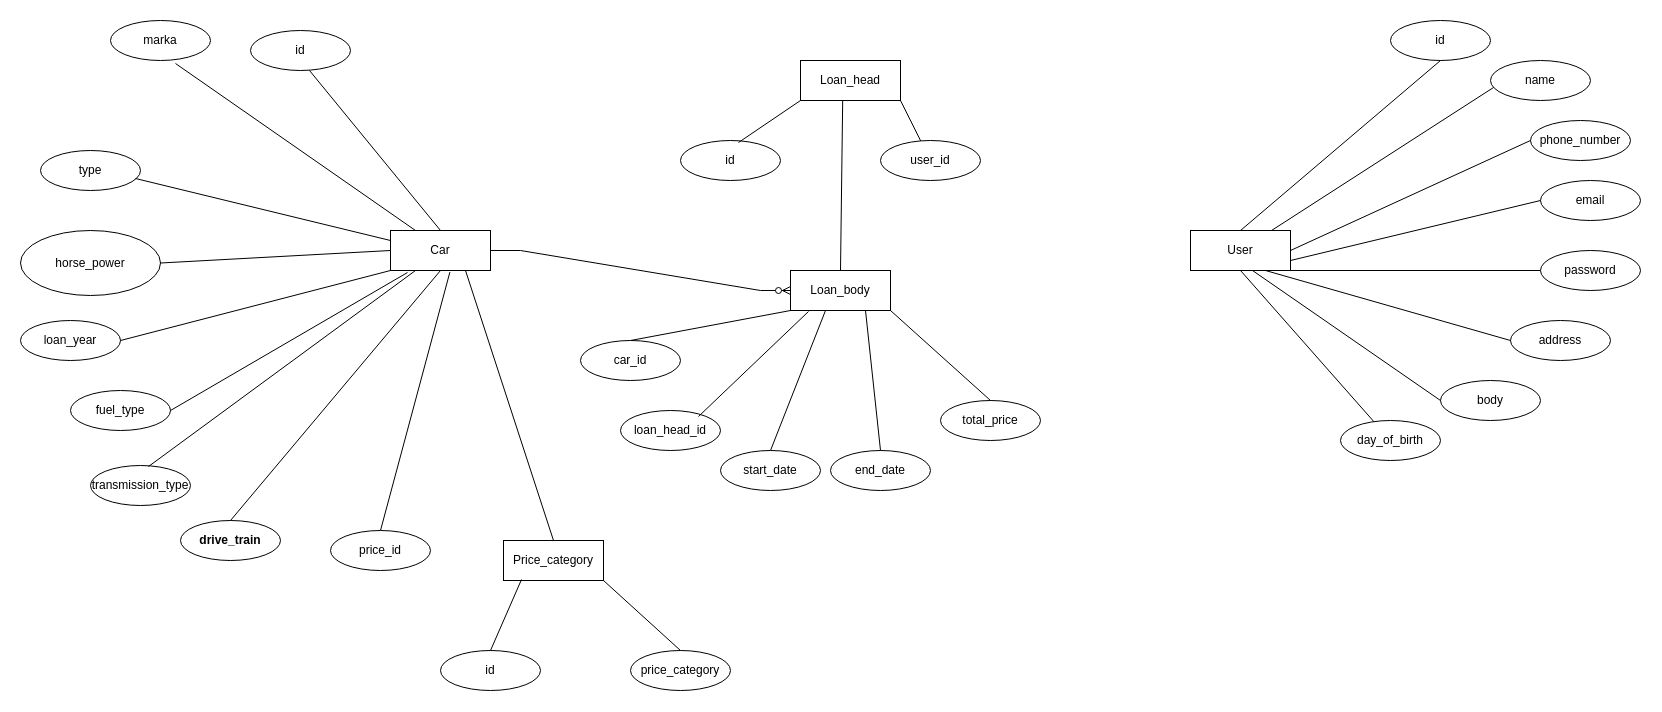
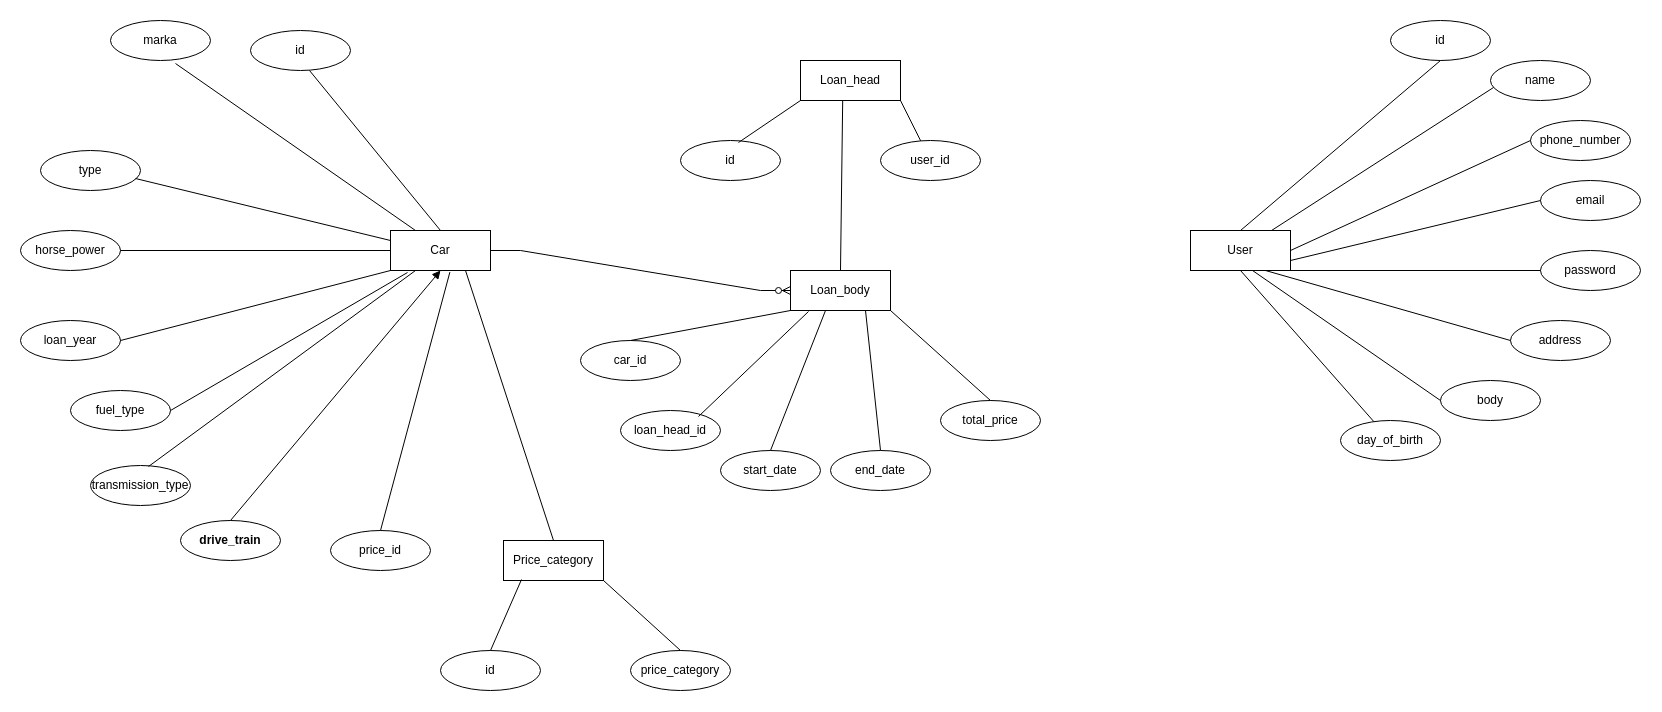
  <mxCell id="0" />
  <mxCell id="1" parent="0" />
  <mxCell id="2" value="Car" style="whiteSpace=wrap;html=1;align=center;" parent="1" vertex="1"><mxGeometry x="390" y="230" width="100" height="40" as="geometry" /></mxCell>
  <mxCell id="3" value="User" style="whiteSpace=wrap;html=1;align=center;" parent="1" vertex="1"><mxGeometry x="1190" y="230" width="100" height="40" as="geometry" /></mxCell>
  <mxCell id="4" value="id" style="ellipse;whiteSpace=wrap;html=1;align=center;" parent="1" vertex="1"><mxGeometry x="250" y="30" width="100" height="40" as="geometry" /></mxCell>
  <mxCell id="5" value="marka" style="ellipse;whiteSpace=wrap;html=1;align=center;" parent="1" vertex="1"><mxGeometry x="110" y="20" width="100" height="40" as="geometry" /></mxCell>
  <mxCell id="6" value="type" style="ellipse;whiteSpace=wrap;html=1;align=center;" parent="1" vertex="1"><mxGeometry x="40" y="150" width="100" height="40" as="geometry" /></mxCell>
- <mxCell id="7" value="horse_power" style="ellipse;whiteSpace=wrap;html=1;align=center;" parent="1" vertex="1"><mxGeometry x="20" y="230" width="140" height="65" as="geometry" /></mxCell>
+ <mxCell id="7" value="horse_power" style="ellipse;whiteSpace=wrap;html=1;align=center;" parent="1" vertex="1"><mxGeometry x="20" y="230" width="100" height="40" as="geometry" /></mxCell>
  <mxCell id="8" value="loan_year" style="ellipse;whiteSpace=wrap;html=1;align=center;" parent="1" vertex="1"><mxGeometry x="20" y="320" width="100" height="40" as="geometry" /></mxCell>
  <mxCell id="9" value="fuel_type" style="ellipse;whiteSpace=wrap;html=1;align=center;" parent="1" vertex="1"><mxGeometry x="70" y="390" width="100" height="40" as="geometry" /></mxCell>
  <mxCell id="10" value="transmission_type" style="ellipse;whiteSpace=wrap;html=1;align=center;" parent="1" vertex="1"><mxGeometry x="90" y="465" width="100" height="40" as="geometry" /></mxCell>
  <mxCell id="11" value="drive_train" style="ellipse;whiteSpace=wrap;html=1;align=center;fontStyle=1" parent="1" vertex="1"><mxGeometry x="180" y="520" width="100" height="40" as="geometry" /></mxCell>
  <mxCell id="12" value="" style="endArrow=none;html=1;rounded=0;exitX=0.59;exitY=1;exitDx=0;exitDy=0;exitPerimeter=0;entryX=0.5;entryY=0;entryDx=0;entryDy=0;" parent="1" source="4" target="2" edge="1"><mxGeometry relative="1" as="geometry"><mxPoint x="110" y="290" as="sourcePoint" /><mxPoint x="270" y="290" as="targetPoint" /></mxGeometry></mxCell>
  <mxCell id="13" value="" style="endArrow=none;html=1;rounded=0;exitX=0.65;exitY=1.075;exitDx=0;exitDy=0;exitPerimeter=0;entryX=0.25;entryY=0;entryDx=0;entryDy=0;" parent="1" source="5" target="2" edge="1"><mxGeometry relative="1" as="geometry"><mxPoint x="110" y="290" as="sourcePoint" /><mxPoint x="270" y="290" as="targetPoint" /></mxGeometry></mxCell>
  <mxCell id="14" value="" style="endArrow=none;html=1;rounded=0;exitX=0.95;exitY=0.7;exitDx=0;exitDy=0;exitPerimeter=0;entryX=0;entryY=0.25;entryDx=0;entryDy=0;" parent="1" source="6" target="2" edge="1"><mxGeometry relative="1" as="geometry"><mxPoint x="170" y="230" as="sourcePoint" /><mxPoint x="330" y="230" as="targetPoint" /></mxGeometry></mxCell>
  <mxCell id="15" value="" style="endArrow=none;html=1;rounded=0;exitX=1;exitY=0.5;exitDx=0;exitDy=0;entryX=0;entryY=0.5;entryDx=0;entryDy=0;" parent="1" source="7" target="2" edge="1"><mxGeometry relative="1" as="geometry"><mxPoint x="180" y="300" as="sourcePoint" /><mxPoint x="340" y="300" as="targetPoint" /></mxGeometry></mxCell>
  <mxCell id="16" value="" style="endArrow=none;html=1;rounded=0;exitX=1;exitY=0.5;exitDx=0;exitDy=0;entryX=0;entryY=1;entryDx=0;entryDy=0;" parent="1" source="8" target="2" edge="1"><mxGeometry relative="1" as="geometry"><mxPoint x="170" y="320" as="sourcePoint" /><mxPoint x="330" y="320" as="targetPoint" /></mxGeometry></mxCell>
  <mxCell id="17" value="" style="endArrow=none;html=1;rounded=0;exitX=1;exitY=0.5;exitDx=0;exitDy=0;entryX=0.17;entryY=1.05;entryDx=0;entryDy=0;entryPerimeter=0;" parent="1" source="9" target="2" edge="1"><mxGeometry relative="1" as="geometry"><mxPoint x="190" y="360" as="sourcePoint" /><mxPoint x="350" y="360" as="targetPoint" /></mxGeometry></mxCell>
  <mxCell id="18" value="" style="endArrow=none;html=1;rounded=0;exitX=0.58;exitY=0.025;exitDx=0;exitDy=0;exitPerimeter=0;entryX=0.25;entryY=1;entryDx=0;entryDy=0;" parent="1" source="10" target="2" edge="1"><mxGeometry relative="1" as="geometry"><mxPoint x="290" y="350" as="sourcePoint" /><mxPoint x="450" y="350" as="targetPoint" /></mxGeometry></mxCell>
- <mxCell id="19" value="" style="endArrow=none;html=1;rounded=0;exitX=0.5;exitY=0;exitDx=0;exitDy=0;entryX=0.5;entryY=1;entryDx=0;entryDy=0;" parent="1" source="11" target="2" edge="1"><mxGeometry relative="1" as="geometry"><mxPoint x="110" y="290" as="sourcePoint" /><mxPoint x="270" y="290" as="targetPoint" /></mxGeometry></mxCell>
+ <mxCell id="19" value="" style="endArrow=block;html=1;rounded=0;exitX=0.5;exitY=0;exitDx=0;exitDy=0;entryX=0.5;entryY=1;entryDx=0;entryDy=0;" parent="1" source="11" target="2" edge="1"><mxGeometry relative="1" as="geometry"><mxPoint x="110" y="290" as="sourcePoint" /><mxPoint x="270" y="290" as="targetPoint" /></mxGeometry></mxCell>
  <mxCell id="20" value="Price_category" style="whiteSpace=wrap;html=1;align=center;" parent="1" vertex="1"><mxGeometry x="503" y="540" width="100" height="40" as="geometry" /></mxCell>
  <mxCell id="21" value="" style="endArrow=none;html=1;rounded=0;exitX=0.75;exitY=1;exitDx=0;exitDy=0;entryX=0.5;entryY=0;entryDx=0;entryDy=0;" parent="1" source="2" target="20" edge="1"><mxGeometry relative="1" as="geometry"><mxPoint x="720" y="290" as="sourcePoint" /><mxPoint x="880" y="290" as="targetPoint" /></mxGeometry></mxCell>
  <mxCell id="22" value="id" style="ellipse;whiteSpace=wrap;html=1;align=center;" parent="1" vertex="1"><mxGeometry x="440" y="650" width="100" height="40" as="geometry" /></mxCell>
  <mxCell id="23" value="" style="endArrow=none;html=1;rounded=0;exitX=0.5;exitY=0;exitDx=0;exitDy=0;entryX=0.18;entryY=0.975;entryDx=0;entryDy=0;entryPerimeter=0;" parent="1" source="22" target="20" edge="1"><mxGeometry relative="1" as="geometry"><mxPoint x="620" y="510" as="sourcePoint" /><mxPoint x="780" y="510" as="targetPoint" /></mxGeometry></mxCell>
  <mxCell id="24" value="id" style="ellipse;whiteSpace=wrap;html=1;align=center;" parent="1" vertex="1"><mxGeometry x="1390" y="20" width="100" height="40" as="geometry" /></mxCell>
  <mxCell id="25" value="name" style="ellipse;whiteSpace=wrap;html=1;align=center;" parent="1" vertex="1"><mxGeometry x="1490" y="60" width="100" height="40" as="geometry" /></mxCell>
  <mxCell id="26" value="phone_number" style="ellipse;whiteSpace=wrap;html=1;align=center;" parent="1" vertex="1"><mxGeometry x="1530" y="120" width="100" height="40" as="geometry" /></mxCell>
  <mxCell id="27" value="email" style="ellipse;whiteSpace=wrap;html=1;align=center;" parent="1" vertex="1"><mxGeometry x="1540" y="180" width="100" height="40" as="geometry" /></mxCell>
  <mxCell id="28" value="password" style="ellipse;whiteSpace=wrap;html=1;align=center;" parent="1" vertex="1"><mxGeometry x="1540" y="250" width="100" height="40" as="geometry" /></mxCell>
  <mxCell id="29" value="address" style="ellipse;whiteSpace=wrap;html=1;align=center;" parent="1" vertex="1"><mxGeometry x="1510" y="320" width="100" height="40" as="geometry" /></mxCell>
  <mxCell id="30" value="body" style="ellipse;whiteSpace=wrap;html=1;align=center;" parent="1" vertex="1"><mxGeometry x="1440" y="380" width="100" height="40" as="geometry" /></mxCell>
  <mxCell id="31" value="day_of_birth" style="ellipse;whiteSpace=wrap;html=1;align=center;" parent="1" vertex="1"><mxGeometry x="1340" y="420" width="100" height="40" as="geometry" /></mxCell>
  <mxCell id="32" value="" style="endArrow=none;html=1;rounded=0;exitX=0.5;exitY=1;exitDx=0;exitDy=0;entryX=0.5;entryY=0;entryDx=0;entryDy=0;" parent="1" source="24" target="3" edge="1"><mxGeometry relative="1" as="geometry"><mxPoint x="1080" y="330" as="sourcePoint" /><mxPoint x="1240" y="330" as="targetPoint" /></mxGeometry></mxCell>
  <mxCell id="33" value="" style="endArrow=none;html=1;rounded=0;exitX=0.03;exitY=0.675;exitDx=0;exitDy=0;exitPerimeter=0;" parent="1" source="25" target="3" edge="1"><mxGeometry relative="1" as="geometry"><mxPoint x="1250" y="240" as="sourcePoint" /><mxPoint x="1410" y="240" as="targetPoint" /></mxGeometry></mxCell>
  <mxCell id="34" value="" style="endArrow=none;html=1;rounded=0;exitX=0;exitY=0.5;exitDx=0;exitDy=0;entryX=1;entryY=0.5;entryDx=0;entryDy=0;" parent="1" source="26" target="3" edge="1"><mxGeometry relative="1" as="geometry"><mxPoint x="1380" y="220" as="sourcePoint" /><mxPoint x="1540" y="220" as="targetPoint" /></mxGeometry></mxCell>
  <mxCell id="35" value="" style="endArrow=none;html=1;rounded=0;exitX=1;exitY=0.75;exitDx=0;exitDy=0;entryX=0;entryY=0.5;entryDx=0;entryDy=0;" parent="1" source="3" target="27" edge="1"><mxGeometry relative="1" as="geometry"><mxPoint x="1320" y="250" as="sourcePoint" /><mxPoint x="1480" y="250" as="targetPoint" /></mxGeometry></mxCell>
  <mxCell id="36" value="" style="endArrow=none;html=1;rounded=0;entryX=0;entryY=0.5;entryDx=0;entryDy=0;exitX=1;exitY=1;exitDx=0;exitDy=0;" parent="1" source="3" target="28" edge="1"><mxGeometry relative="1" as="geometry"><mxPoint x="1270" y="290" as="sourcePoint" /><mxPoint x="1430" y="290" as="targetPoint" /></mxGeometry></mxCell>
  <mxCell id="37" value="" style="endArrow=none;html=1;rounded=0;entryX=0;entryY=0.5;entryDx=0;entryDy=0;exitX=0.75;exitY=1;exitDx=0;exitDy=0;" parent="1" source="3" target="29" edge="1"><mxGeometry relative="1" as="geometry"><mxPoint x="1260" y="340" as="sourcePoint" /><mxPoint x="1420" y="340" as="targetPoint" /></mxGeometry></mxCell>
  <mxCell id="38" value="" style="endArrow=none;html=1;rounded=0;entryX=0;entryY=0.5;entryDx=0;entryDy=0;exitX=0.62;exitY=1;exitDx=0;exitDy=0;exitPerimeter=0;" parent="1" source="3" target="30" edge="1"><mxGeometry relative="1" as="geometry"><mxPoint x="1150" y="350" as="sourcePoint" /><mxPoint x="1310" y="350" as="targetPoint" /></mxGeometry></mxCell>
  <mxCell id="39" value="" style="endArrow=none;html=1;rounded=0;exitX=0.5;exitY=1;exitDx=0;exitDy=0;" parent="1" source="3" target="31" edge="1"><mxGeometry relative="1" as="geometry"><mxPoint x="1090" y="390" as="sourcePoint" /><mxPoint x="1250" y="390" as="targetPoint" /></mxGeometry></mxCell>
  <mxCell id="40" value="Loan_head" style="whiteSpace=wrap;html=1;align=center;" parent="1" vertex="1"><mxGeometry x="800" y="60" width="100" height="40" as="geometry" /></mxCell>
  <mxCell id="41" value="id" style="ellipse;whiteSpace=wrap;html=1;align=center;" parent="1" vertex="1"><mxGeometry x="680" y="140" width="100" height="40" as="geometry" /></mxCell>
  <mxCell id="42" value="user_id" style="ellipse;whiteSpace=wrap;html=1;align=center;" parent="1" vertex="1"><mxGeometry x="880" y="140" width="100" height="40" as="geometry" /></mxCell>
  <mxCell id="43" value="" style="endArrow=none;html=1;rounded=0;exitX=1;exitY=1;exitDx=0;exitDy=0;" parent="1" source="40" target="42" edge="1"><mxGeometry relative="1" as="geometry"><mxPoint x="840" y="190" as="sourcePoint" /><mxPoint x="1000" y="190" as="targetPoint" /></mxGeometry></mxCell>
  <mxCell id="44" value="" style="endArrow=none;html=1;rounded=0;exitX=0;exitY=1;exitDx=0;exitDy=0;entryX=0.58;entryY=0.05;entryDx=0;entryDy=0;entryPerimeter=0;" parent="1" source="40" target="41" edge="1"><mxGeometry relative="1" as="geometry"><mxPoint x="800" y="240" as="sourcePoint" /><mxPoint x="960" y="240" as="targetPoint" /></mxGeometry></mxCell>
  <mxCell id="45" value="" style="edgeStyle=entityRelationEdgeStyle;fontSize=12;html=1;endArrow=ERzeroToMany;endFill=1;rounded=0;exitX=1;exitY=0.5;exitDx=0;exitDy=0;entryX=0;entryY=0.5;entryDx=0;entryDy=0;" parent="1" source="2" target="47" edge="1"><mxGeometry width="100" height="100" relative="1" as="geometry"><mxPoint x="490" y="445" as="sourcePoint" /><mxPoint x="740" y="290" as="targetPoint" /><Array as="points"><mxPoint x="560" y="305" /><mxPoint x="570" y="305" /></Array></mxGeometry></mxCell>
  <mxCell id="46" value="" style="endArrow=none;html=1;rounded=0;exitX=0.422;exitY=0.988;exitDx=0;exitDy=0;exitPerimeter=0;entryX=0.5;entryY=0;entryDx=0;entryDy=0;" parent="1" source="40" target="47" edge="1"><mxGeometry relative="1" as="geometry"><mxPoint x="900" y="230" as="sourcePoint" /><mxPoint x="840" y="250" as="targetPoint" /></mxGeometry></mxCell>
  <mxCell id="47" value="Loan_body" style="whiteSpace=wrap;html=1;align=center;" parent="1" vertex="1"><mxGeometry x="790" y="270" width="100" height="40" as="geometry" /></mxCell>
  <mxCell id="48" value="car_id" style="ellipse;whiteSpace=wrap;html=1;align=center;" parent="1" vertex="1"><mxGeometry x="580" y="340" width="100" height="40" as="geometry" /></mxCell>
  <mxCell id="49" value="" style="endArrow=none;html=1;rounded=0;exitX=0.5;exitY=0;exitDx=0;exitDy=0;entryX=0;entryY=1;entryDx=0;entryDy=0;" parent="1" source="48" target="47" edge="1"><mxGeometry relative="1" as="geometry"><mxPoint x="900" y="370" as="sourcePoint" /><mxPoint x="1060" y="370" as="targetPoint" /></mxGeometry></mxCell>
  <mxCell id="50" value="start_date" style="ellipse;whiteSpace=wrap;html=1;align=center;" parent="1" vertex="1"><mxGeometry x="720" y="450" width="100" height="40" as="geometry" /></mxCell>
  <mxCell id="51" value="end_date" style="ellipse;whiteSpace=wrap;html=1;align=center;" parent="1" vertex="1"><mxGeometry x="830" y="450" width="100" height="40" as="geometry" /></mxCell>
  <mxCell id="52" value="" style="endArrow=none;html=1;rounded=0;exitX=0.35;exitY=1;exitDx=0;exitDy=0;exitPerimeter=0;entryX=0.5;entryY=0;entryDx=0;entryDy=0;" parent="1" source="47" target="50" edge="1"><mxGeometry relative="1" as="geometry"><mxPoint x="790" y="340" as="sourcePoint" /><mxPoint x="950" y="340" as="targetPoint" /></mxGeometry></mxCell>
  <mxCell id="53" value="" style="endArrow=none;html=1;rounded=0;exitX=0.75;exitY=1;exitDx=0;exitDy=0;entryX=0.5;entryY=0;entryDx=0;entryDy=0;" parent="1" source="47" target="51" edge="1"><mxGeometry relative="1" as="geometry"><mxPoint x="870" y="360" as="sourcePoint" /><mxPoint x="1030" y="360" as="targetPoint" /></mxGeometry></mxCell>
  <mxCell id="54" value="total_price" style="ellipse;whiteSpace=wrap;html=1;align=center;" parent="1" vertex="1"><mxGeometry x="940" y="400" width="100" height="40" as="geometry" /></mxCell>
  <mxCell id="55" value="" style="endArrow=none;html=1;rounded=0;exitX=1;exitY=1;exitDx=0;exitDy=0;entryX=0.5;entryY=0;entryDx=0;entryDy=0;" parent="1" source="47" target="54" edge="1"><mxGeometry relative="1" as="geometry"><mxPoint x="1000" y="330" as="sourcePoint" /><mxPoint x="1160" y="330" as="targetPoint" /></mxGeometry></mxCell>
  <mxCell id="56" value="price_category" style="ellipse;whiteSpace=wrap;html=1;align=center;" parent="1" vertex="1"><mxGeometry x="630" y="650" width="100" height="40" as="geometry" /></mxCell>
  <mxCell id="57" value="" style="endArrow=none;html=1;rounded=0;exitX=1;exitY=1;exitDx=0;exitDy=0;entryX=0.5;entryY=0;entryDx=0;entryDy=0;" parent="1" source="20" target="56" edge="1"><mxGeometry relative="1" as="geometry"><mxPoint x="640" y="580" as="sourcePoint" /><mxPoint x="800" y="580" as="targetPoint" /></mxGeometry></mxCell>
  <mxCell id="58" value="price_id" style="ellipse;whiteSpace=wrap;html=1;align=center;" parent="1" vertex="1"><mxGeometry x="330" y="530" width="100" height="40" as="geometry" /></mxCell>
  <mxCell id="59" value="" style="endArrow=none;html=1;rounded=0;exitX=0.5;exitY=0;exitDx=0;exitDy=0;entryX=0.594;entryY=1.04;entryDx=0;entryDy=0;entryPerimeter=0;" parent="1" source="58" target="2" edge="1"><mxGeometry relative="1" as="geometry"><mxPoint x="340" y="420" as="sourcePoint" /><mxPoint x="500" y="420" as="targetPoint" /></mxGeometry></mxCell>
  <mxCell id="60" value="loan_head_id" style="ellipse;whiteSpace=wrap;html=1;align=center;" vertex="1" parent="1"><mxGeometry x="620" y="410" width="100" height="40" as="geometry" /></mxCell>
  <mxCell id="61" value="" style="endArrow=none;html=1;rounded=0;exitX=0.78;exitY=0.15;exitDx=0;exitDy=0;exitPerimeter=0;entryX=0.18;entryY=1.025;entryDx=0;entryDy=0;entryPerimeter=0;" edge="1" parent="1" source="60" target="47"><mxGeometry relative="1" as="geometry"><mxPoint x="830" y="290" as="sourcePoint" /><mxPoint x="990" y="290" as="targetPoint" /></mxGeometry></mxCell>
